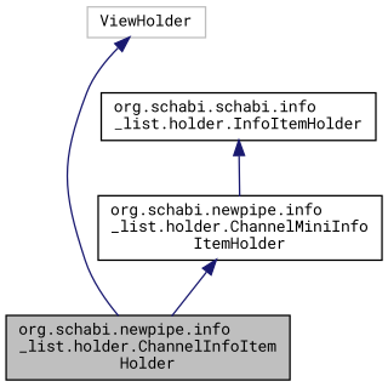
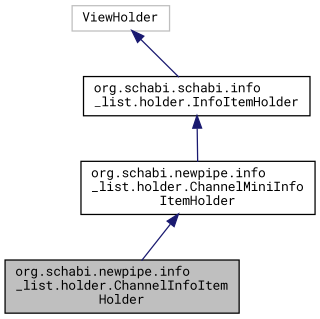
  digraph {
    fontname="Roboto Mono"
    node [color=black fillcolor=white fontname="Roboto Mono" fontsize=10 shape=record style=filled]
    edge [color=midnightblue dir=back fontname="Roboto Mono" fontsize=10 labelfontname=Helvetica labelfontsize=10 style=solid]
    n1 [fillcolor=grey75 fontcolor=black height=0.2 label="org.schabi.newpipe.info\l_list.holder.ChannelInfoItem\lHolder" width=0.4]
    n2 [height=0.2 label="org.schabi.newpipe.info\l_list.holder.ChannelMiniInfo\lItemHolder" width=0.4]
    n3 [height=0.2 label="org.schabi.schabi.info\l_list.holder.InfoItemHolder" width=0.4]
    n4 [color=grey75 height=0.2 label=ViewHolder width=0.4]
    n2 -> n1
    n3 -> n2
-   n4 -> n1
+   n4 -> n3
  }
